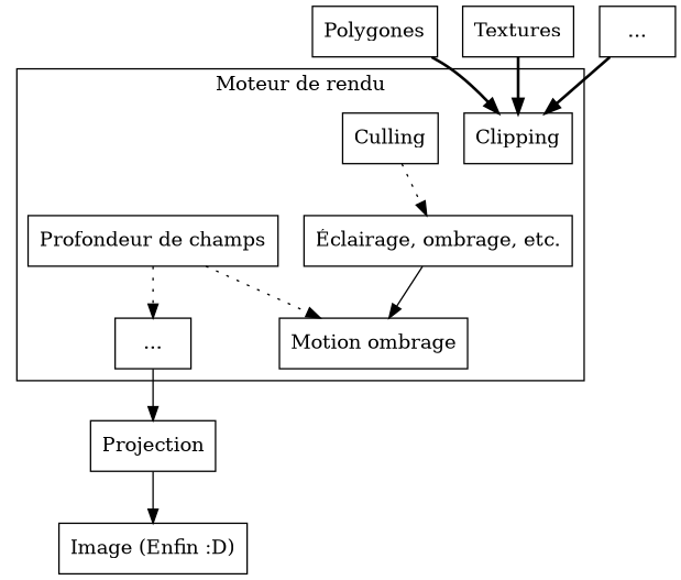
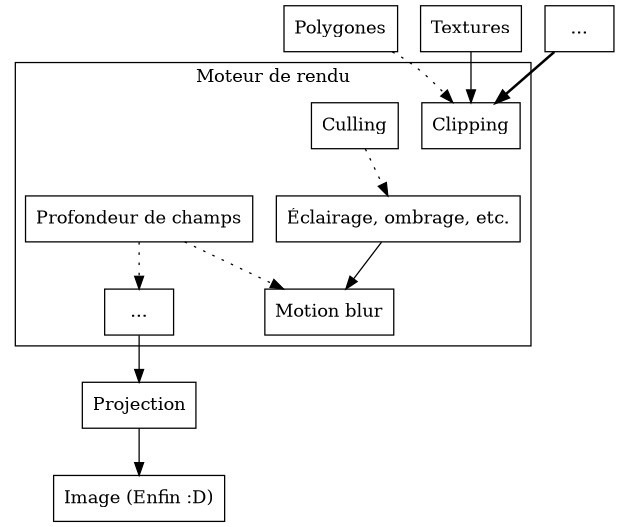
  digraph {
    compound=true
    rankdir=TB
    ranksep=0.5
    node [shape=record]
    edge [style=dotted]
    n1 [label=Clipping]
    n2 [label=Culling]
    n3 [label="Éclairage, ombrage, etc."]
-   n4 [label="Motion ombrage"]
+   n4 [label="Motion blur"]
    n5 [label="Profondeur de champs"]
    n6 [label="..."]
    n7 [label=Projection]
    n8 [label=Polygones]
    n9 [label=Textures]
    n10 [label="..."]
    n11 [label="Image (Enfin :D)"]
    subgraph cluster_1 {
      label="Moteur de rendu"
      n1
      n2
      n3
      n4
      n5
      n6
    }
    n2 -> n3
    n3 -> n4 [style=solid]
    n5 -> n4
    n5 -> n6
    n6 -> n7 [style=solid]
    n7 -> n11 [style=solid]
-   n8 -> n1 [style=bold]
-   n9 -> n1 [style=bold]
+   n8 -> n1
+   n9 -> n1 [style=solid]
    n10 -> n1 [style=bold]
  }
